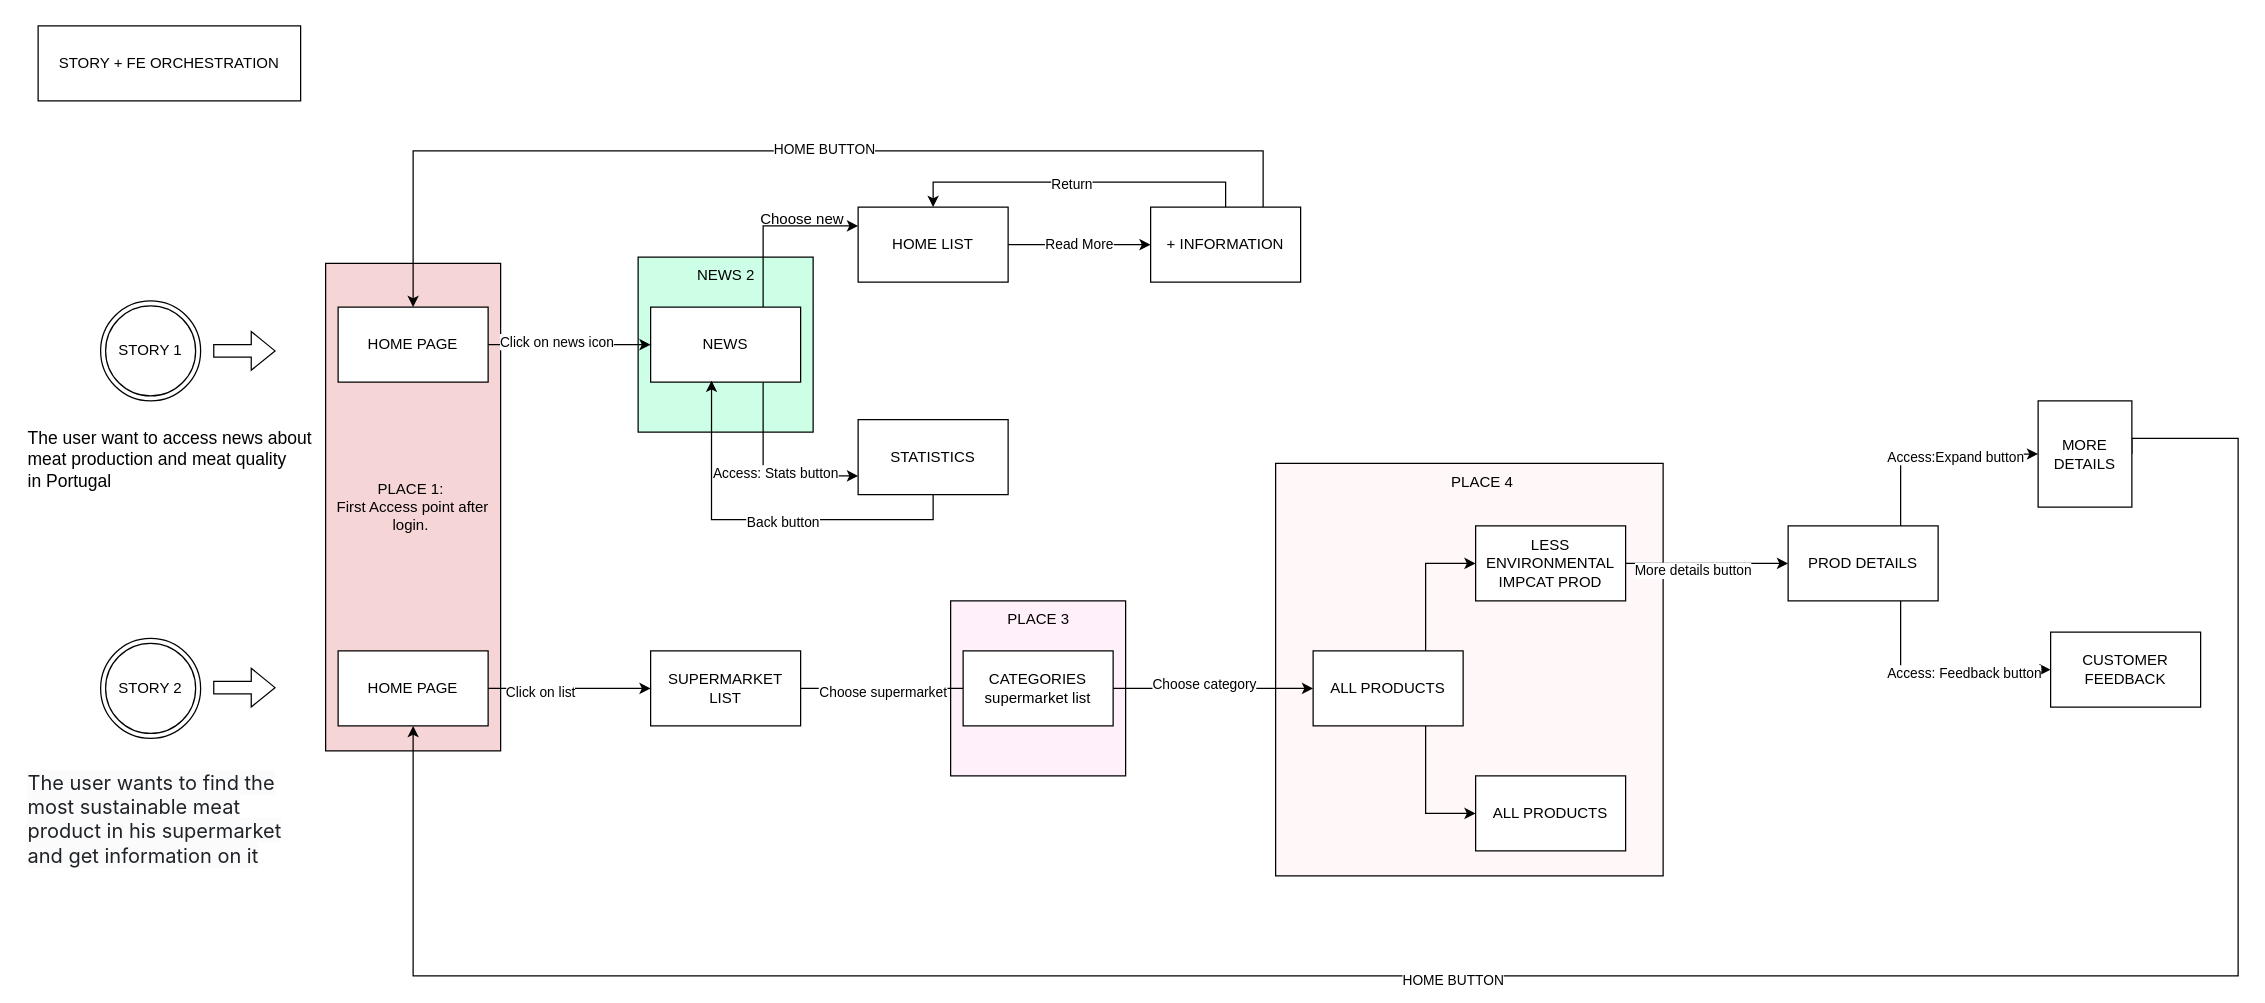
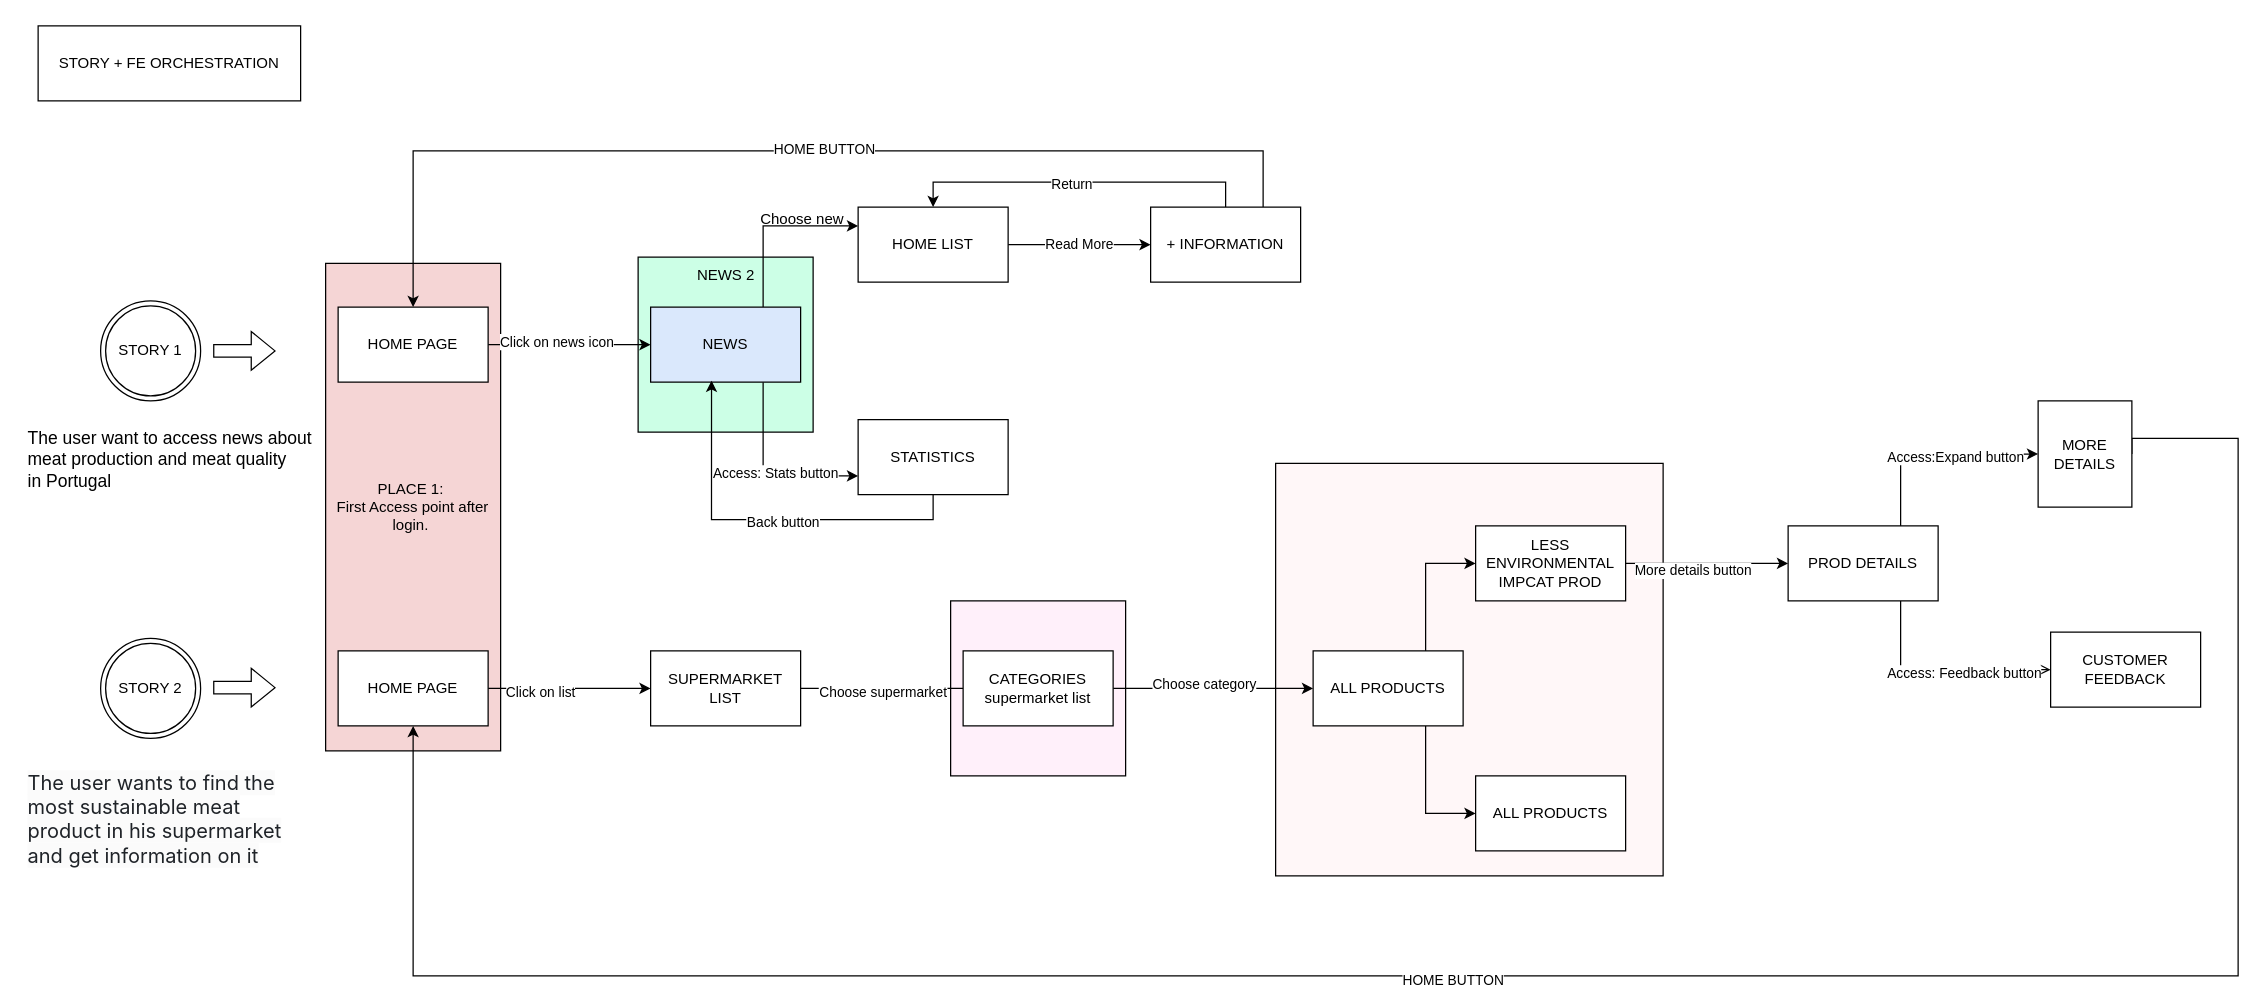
  <mxCell id="0" />
  <mxCell id="1" parent="0" />
  <mxCell id="2" value="" style="rounded=0;whiteSpace=wrap;html=1;fillColor=#FFF7F8;" vertex="1" parent="1"><mxGeometry x="1020" y="370" width="310" height="330" as="geometry" /></mxCell>
  <mxCell id="3" value="" style="rounded=0;whiteSpace=wrap;html=1;fillColor=#FFF0FA;" vertex="1" parent="1"><mxGeometry x="760" y="480" width="140" height="140" as="geometry" /></mxCell>
  <mxCell id="4" value="" style="rounded=0;whiteSpace=wrap;html=1;fillColor=#CCFFE6;" vertex="1" parent="1"><mxGeometry x="510" y="205" width="140" height="140" as="geometry" /></mxCell>
  <mxCell id="5" value="PLACE 1:&amp;nbsp;&lt;div&gt;First Access point after login.&amp;nbsp;&lt;/div&gt;" style="rounded=0;whiteSpace=wrap;html=1;fillColor=#F5D5D5;" vertex="1" parent="1"><mxGeometry x="260" y="210" width="140" height="390" as="geometry" /></mxCell>
  <mxCell id="6" value="STORY 1" style="ellipse;shape=doubleEllipse;whiteSpace=wrap;html=1;aspect=fixed;" vertex="1" parent="1"><mxGeometry x="80" y="240" width="80" height="80" as="geometry" /></mxCell>
  <mxCell id="7" value="STORY 2" style="ellipse;shape=doubleEllipse;whiteSpace=wrap;html=1;aspect=fixed;" vertex="1" parent="1"><mxGeometry x="80" y="510" width="80" height="80" as="geometry" /></mxCell>
  <mxCell id="8" value="" style="shape=flexArrow;endArrow=classic;html=1;rounded=0;" edge="1" parent="1"><mxGeometry width="50" height="50" relative="1" as="geometry"><mxPoint x="170" y="280" as="sourcePoint" /><mxPoint x="220" y="280" as="targetPoint" /></mxGeometry></mxCell>
  <mxCell id="9" style="edgeStyle=orthogonalEdgeStyle;rounded=0;orthogonalLoop=1;jettySize=auto;html=1;exitX=0.75;exitY=0;exitDx=0;exitDy=0;entryX=0;entryY=0.25;entryDx=0;entryDy=0;" edge="1" parent="1" source="12" target="14"><mxGeometry relative="1" as="geometry" /></mxCell>
  <mxCell id="10" style="edgeStyle=orthogonalEdgeStyle;rounded=0;orthogonalLoop=1;jettySize=auto;html=1;exitX=0.75;exitY=1;exitDx=0;exitDy=0;entryX=0;entryY=0.75;entryDx=0;entryDy=0;" edge="1" parent="1" source="12" target="15"><mxGeometry relative="1" as="geometry" /></mxCell>
  <mxCell id="11" value="Access: Stats button" style="edgeLabel;html=1;align=center;verticalAlign=middle;resizable=0;points=[];" vertex="1" connectable="0" parent="10"><mxGeometry x="0.116" y="3" relative="1" as="geometry"><mxPoint as="offset" /></mxGeometry></mxCell>
- <mxCell id="12" value="NEWS" style="rounded=0;whiteSpace=wrap;html=1;" vertex="1" parent="1"><mxGeometry x="520" y="245" width="120" height="60" as="geometry" /></mxCell>
+ <mxCell id="12" value="NEWS" style="rounded=0;whiteSpace=wrap;html=1;fillColor=#dae8fc;" vertex="1" parent="1"><mxGeometry x="520" y="245" width="120" height="60" as="geometry" /></mxCell>
  <mxCell id="13" value="Read More" style="edgeStyle=orthogonalEdgeStyle;rounded=0;orthogonalLoop=1;jettySize=auto;html=1;exitX=1;exitY=0.5;exitDx=0;exitDy=0;entryX=0;entryY=0.5;entryDx=0;entryDy=0;" edge="1" parent="1" source="14" target="27"><mxGeometry relative="1" as="geometry" /></mxCell>
  <mxCell id="14" value="HOME LIST" style="rounded=0;whiteSpace=wrap;html=1;" vertex="1" parent="1"><mxGeometry x="686" y="165" width="120" height="60" as="geometry" /></mxCell>
  <mxCell id="15" value="STATISTICS" style="rounded=0;whiteSpace=wrap;html=1;" vertex="1" parent="1"><mxGeometry x="686" y="335" width="120" height="60" as="geometry" /></mxCell>
  <mxCell id="16" style="edgeStyle=orthogonalEdgeStyle;rounded=0;orthogonalLoop=1;jettySize=auto;html=1;exitX=1;exitY=0.5;exitDx=0;exitDy=0;" edge="1" parent="1" source="18" target="12"><mxGeometry relative="1" as="geometry" /></mxCell>
  <mxCell id="17" value="Click on news icon" style="edgeLabel;html=1;align=center;verticalAlign=middle;resizable=0;points=[];" vertex="1" connectable="0" parent="16"><mxGeometry x="-0.188" y="3" relative="1" as="geometry"><mxPoint x="1" as="offset" /></mxGeometry></mxCell>
  <mxCell id="18" value="HOME PAGE" style="rounded=0;whiteSpace=wrap;html=1;" vertex="1" parent="1"><mxGeometry x="270" y="245" width="120" height="60" as="geometry" /></mxCell>
  <mxCell id="19" style="edgeStyle=orthogonalEdgeStyle;rounded=0;orthogonalLoop=1;jettySize=auto;html=1;exitX=1;exitY=0.5;exitDx=0;exitDy=0;entryX=0;entryY=0.5;entryDx=0;entryDy=0;" edge="1" parent="1" source="21" target="34"><mxGeometry relative="1" as="geometry" /></mxCell>
  <mxCell id="20" value="Click on list" style="edgeLabel;html=1;align=center;verticalAlign=middle;resizable=0;points=[];" vertex="1" connectable="0" parent="19"><mxGeometry x="-0.369" y="-2" relative="1" as="geometry"><mxPoint as="offset" /></mxGeometry></mxCell>
  <mxCell id="21" value="HOME PAGE" style="rounded=0;whiteSpace=wrap;html=1;" vertex="1" parent="1"><mxGeometry x="270" y="520" width="120" height="60" as="geometry" /></mxCell>
  <mxCell id="22" value="" style="shape=flexArrow;endArrow=classic;html=1;rounded=0;" edge="1" parent="1"><mxGeometry width="50" height="50" relative="1" as="geometry"><mxPoint x="170" y="549.41" as="sourcePoint" /><mxPoint x="220" y="549.41" as="targetPoint" /></mxGeometry></mxCell>
  <mxCell id="23" style="edgeStyle=orthogonalEdgeStyle;rounded=0;orthogonalLoop=1;jettySize=auto;html=1;exitX=0.5;exitY=0;exitDx=0;exitDy=0;entryX=0.5;entryY=0;entryDx=0;entryDy=0;" edge="1" parent="1" source="27" target="14"><mxGeometry relative="1" as="geometry" /></mxCell>
  <mxCell id="24" value="Return" style="edgeLabel;html=1;align=center;verticalAlign=middle;resizable=0;points=[];" vertex="1" connectable="0" parent="23"><mxGeometry x="0.051" y="1" relative="1" as="geometry"><mxPoint as="offset" /></mxGeometry></mxCell>
  <mxCell id="25" style="edgeStyle=orthogonalEdgeStyle;rounded=0;orthogonalLoop=1;jettySize=auto;html=1;exitX=0.75;exitY=0;exitDx=0;exitDy=0;entryX=0.5;entryY=0;entryDx=0;entryDy=0;" edge="1" parent="1" source="27" target="18"><mxGeometry relative="1" as="geometry"><Array as="points"><mxPoint x="1010" y="120" /><mxPoint x="330" y="120" /></Array></mxGeometry></mxCell>
  <mxCell id="26" value="HOME BUTTON" style="edgeLabel;html=1;align=center;verticalAlign=middle;resizable=0;points=[];" vertex="1" connectable="0" parent="25"><mxGeometry x="-0.068" y="-2" relative="1" as="geometry"><mxPoint x="-1" as="offset" /></mxGeometry></mxCell>
  <mxCell id="27" value="+ INFORMATION" style="rounded=0;whiteSpace=wrap;html=1;" vertex="1" parent="1"><mxGeometry x="920" y="165" width="120" height="60" as="geometry" /></mxCell>
  <mxCell id="28" value="NEWS 2" style="text;html=1;align=center;verticalAlign=middle;resizable=0;points=[];autosize=1;strokeColor=none;fillColor=none;" vertex="1" parent="1"><mxGeometry x="545" y="205" width="70" height="30" as="geometry" /></mxCell>
  <mxCell id="29" value="Choose new" style="text;html=1;align=center;verticalAlign=middle;resizable=0;points=[];autosize=1;strokeColor=none;fillColor=none;" vertex="1" parent="1"><mxGeometry x="596" y="160" width="90" height="30" as="geometry" /></mxCell>
  <mxCell id="30" style="edgeStyle=orthogonalEdgeStyle;rounded=0;orthogonalLoop=1;jettySize=auto;html=1;exitX=0.5;exitY=1;exitDx=0;exitDy=0;entryX=0.406;entryY=0.981;entryDx=0;entryDy=0;entryPerimeter=0;" edge="1" parent="1" source="15" target="12"><mxGeometry relative="1" as="geometry" /></mxCell>
  <mxCell id="31" value="Back button" style="edgeLabel;html=1;align=center;verticalAlign=middle;resizable=0;points=[];" vertex="1" connectable="0" parent="30"><mxGeometry x="-0.086" y="1" relative="1" as="geometry"><mxPoint as="offset" /></mxGeometry></mxCell>
  <mxCell id="32" style="edgeStyle=orthogonalEdgeStyle;rounded=0;orthogonalLoop=1;jettySize=auto;html=1;exitX=1;exitY=0.5;exitDx=0;exitDy=0;endArrow=none;" edge="1" parent="1" source="34" target="37"><mxGeometry relative="1" as="geometry" /></mxCell>
  <mxCell id="33" value="Choose supermarket" style="edgeLabel;html=1;align=center;verticalAlign=middle;resizable=0;points=[];" vertex="1" connectable="0" parent="32"><mxGeometry x="0.0" y="-2" relative="1" as="geometry"><mxPoint as="offset" /></mxGeometry></mxCell>
  <mxCell id="34" value="SUPERMARKET LIST" style="rounded=0;whiteSpace=wrap;html=1;" vertex="1" parent="1"><mxGeometry x="520" y="520" width="120" height="60" as="geometry" /></mxCell>
  <mxCell id="35" style="edgeStyle=orthogonalEdgeStyle;rounded=0;orthogonalLoop=1;jettySize=auto;html=1;exitX=1;exitY=0.5;exitDx=0;exitDy=0;entryX=0;entryY=0.5;entryDx=0;entryDy=0;" edge="1" parent="1" source="37" target="42"><mxGeometry relative="1" as="geometry" /></mxCell>
  <mxCell id="36" value="Choose category" style="edgeLabel;html=1;align=center;verticalAlign=middle;resizable=0;points=[];" vertex="1" connectable="0" parent="35"><mxGeometry x="-0.095" y="4" relative="1" as="geometry"><mxPoint as="offset" /></mxGeometry></mxCell>
  <mxCell id="37" value="CATEGORIES&lt;div&gt;supermarket list&lt;/div&gt;" style="rounded=0;whiteSpace=wrap;html=1;" vertex="1" parent="1"><mxGeometry x="770" y="520" width="120" height="60" as="geometry" /></mxCell>
- <mxCell id="38" value="PLACE 3" style="text;html=1;align=center;verticalAlign=middle;resizable=0;points=[];autosize=1;strokeColor=none;fillColor=none;" vertex="1" parent="1"><mxGeometry x="795" y="480" width="70" height="30" as="geometry" /></mxCell>
  <mxCell id="39" style="edgeStyle=orthogonalEdgeStyle;rounded=0;orthogonalLoop=1;jettySize=auto;html=1;exitX=0.75;exitY=0;exitDx=0;exitDy=0;entryX=0;entryY=0.5;entryDx=0;entryDy=0;" edge="1" parent="1" source="42" target="46"><mxGeometry relative="1" as="geometry" /></mxCell>
  <mxCell id="40" value="&lt;div&gt;&lt;br&gt;&lt;/div&gt;&lt;div&gt;&lt;br&gt;&lt;/div&gt;" style="edgeLabel;html=1;align=center;verticalAlign=middle;resizable=0;points=[];" vertex="1" connectable="0" parent="39"><mxGeometry x="-0.385" y="3" relative="1" as="geometry"><mxPoint as="offset" /></mxGeometry></mxCell>
  <mxCell id="41" style="edgeStyle=orthogonalEdgeStyle;rounded=0;orthogonalLoop=1;jettySize=auto;html=1;exitX=0.75;exitY=1;exitDx=0;exitDy=0;entryX=0;entryY=0.5;entryDx=0;entryDy=0;" edge="1" parent="1" source="42" target="47"><mxGeometry relative="1" as="geometry" /></mxCell>
  <mxCell id="42" value="ALL PRODUCTS" style="rounded=0;whiteSpace=wrap;html=1;" vertex="1" parent="1"><mxGeometry x="1050" y="520" width="120" height="60" as="geometry" /></mxCell>
  <mxCell id="43" style="edgeStyle=orthogonalEdgeStyle;rounded=0;orthogonalLoop=1;jettySize=auto;html=1;exitX=0.5;exitY=1;exitDx=0;exitDy=0;" edge="1" parent="1" source="42" target="42"><mxGeometry relative="1" as="geometry" /></mxCell>
  <mxCell id="44" style="edgeStyle=orthogonalEdgeStyle;rounded=0;orthogonalLoop=1;jettySize=auto;html=1;exitX=1;exitY=0.5;exitDx=0;exitDy=0;entryX=0;entryY=0.5;entryDx=0;entryDy=0;" edge="1" parent="1" source="46" target="53"><mxGeometry relative="1" as="geometry" /></mxCell>
  <mxCell id="45" value="More details button" style="edgeLabel;html=1;align=center;verticalAlign=middle;resizable=0;points=[];" vertex="1" connectable="0" parent="44"><mxGeometry x="-0.188" y="-5" relative="1" as="geometry"><mxPoint as="offset" /></mxGeometry></mxCell>
  <mxCell id="46" value="LESS ENVIRONMENTAL IMPCAT PROD" style="rounded=0;whiteSpace=wrap;html=1;" vertex="1" parent="1"><mxGeometry x="1180" y="420" width="120" height="60" as="geometry" /></mxCell>
  <mxCell id="47" value="ALL PRODUCTS" style="rounded=0;whiteSpace=wrap;html=1;" vertex="1" parent="1"><mxGeometry x="1180" y="620" width="120" height="60" as="geometry" /></mxCell>
- <mxCell id="48" value="PLACE 4" style="text;html=1;align=center;verticalAlign=middle;resizable=0;points=[];autosize=1;strokeColor=none;fillColor=none;" vertex="1" parent="1"><mxGeometry x="1150" y="370" width="70" height="30" as="geometry" /></mxCell>
  <mxCell id="49" style="edgeStyle=orthogonalEdgeStyle;rounded=0;orthogonalLoop=1;jettySize=auto;html=1;exitX=0.75;exitY=0;exitDx=0;exitDy=0;entryX=0;entryY=0.5;entryDx=0;entryDy=0;" edge="1" parent="1" source="53" target="56"><mxGeometry relative="1" as="geometry" /></mxCell>
  <mxCell id="50" value="Access:Expand button" style="edgeLabel;html=1;align=center;verticalAlign=middle;resizable=0;points=[];" vertex="1" connectable="0" parent="49"><mxGeometry x="0.2" y="-2" relative="1" as="geometry"><mxPoint as="offset" /></mxGeometry></mxCell>
- <mxCell id="51" style="edgeStyle=orthogonalEdgeStyle;rounded=0;orthogonalLoop=1;jettySize=auto;html=1;exitX=0.75;exitY=1;exitDx=0;exitDy=0;entryX=0;entryY=0.5;entryDx=0;entryDy=0;" edge="1" parent="1" source="53" target="57"><mxGeometry relative="1" as="geometry" /></mxCell>
+ <mxCell id="51" style="edgeStyle=orthogonalEdgeStyle;rounded=0;orthogonalLoop=1;jettySize=auto;html=1;exitX=0.75;exitY=1;exitDx=0;exitDy=0;entryX=0;entryY=0.5;entryDx=0;entryDy=0;endArrow=open;" edge="1" parent="1" source="53" target="57"><mxGeometry relative="1" as="geometry" /></mxCell>
  <mxCell id="52" value="Access: Feedback button" style="edgeLabel;html=1;align=center;verticalAlign=middle;resizable=0;points=[];" vertex="1" connectable="0" parent="51"><mxGeometry x="0.204" y="-2" relative="1" as="geometry"><mxPoint as="offset" /></mxGeometry></mxCell>
  <mxCell id="53" value="PROD DETAILS" style="rounded=0;whiteSpace=wrap;html=1;" vertex="1" parent="1"><mxGeometry x="1430" y="420" width="120" height="60" as="geometry" /></mxCell>
  <mxCell id="54" style="edgeStyle=orthogonalEdgeStyle;rounded=0;orthogonalLoop=1;jettySize=auto;html=1;exitX=1;exitY=0.5;exitDx=0;exitDy=0;entryX=0.5;entryY=1;entryDx=0;entryDy=0;" edge="1" parent="1" source="56" target="21"><mxGeometry relative="1" as="geometry"><Array as="points"><mxPoint x="1790" y="350" /><mxPoint x="1790" y="780" /><mxPoint x="330" y="780" /></Array></mxGeometry></mxCell>
  <mxCell id="55" value="HOME BUTTON" style="edgeLabel;html=1;align=center;verticalAlign=middle;resizable=0;points=[];" vertex="1" connectable="0" parent="54"><mxGeometry x="0.057" y="3" relative="1" as="geometry"><mxPoint as="offset" /></mxGeometry></mxCell>
  <mxCell id="56" value="MORE DETAILS" style="rounded=0;whiteSpace=wrap;html=1;" vertex="1" parent="1"><mxGeometry x="1630" y="320" width="75" height="85" as="geometry" /></mxCell>
  <mxCell id="57" value="CUSTOMER FEEDBACK" style="rounded=0;whiteSpace=wrap;html=1;" vertex="1" parent="1"><mxGeometry x="1640" y="505" width="120" height="60" as="geometry" /></mxCell>
  <mxCell id="58" value="&lt;span style=&quot;caret-color: rgb(31, 35, 40); color: rgb(31, 35, 40); font-family: -apple-system, BlinkMacSystemFont, &amp;quot;Segoe UI&amp;quot;, &amp;quot;Noto Sans&amp;quot;, Helvetica, Arial, sans-serif, &amp;quot;Apple Color Emoji&amp;quot;, &amp;quot;Segoe UI Emoji&amp;quot;; font-size: 16px; font-style: normal; font-variant-caps: normal; font-weight: 400; letter-spacing: normal; orphans: auto; text-align: left; text-indent: 0px; text-transform: none; white-space: normal; widows: auto; word-spacing: 0px; -webkit-text-size-adjust: auto; -webkit-text-stroke-width: 0px; background-color: rgb(251, 251, 251); text-decoration: none; display: inline !important; float: none;&quot;&gt;The user wants to find the most sustainable meat product in his supermarket and get information on it&lt;/span&gt;" style="text;whiteSpace=wrap;html=1;" vertex="1" parent="1"><mxGeometry x="20" y="610" width="230" height="60" as="geometry" /></mxCell>
  <mxCell id="59" style="edgeStyle=orthogonalEdgeStyle;rounded=0;orthogonalLoop=1;jettySize=auto;html=1;exitX=0.5;exitY=1;exitDx=0;exitDy=0;" edge="1" parent="1"><mxGeometry relative="1" as="geometry"><mxPoint x="110" y="380" as="sourcePoint" /><mxPoint x="110" y="380" as="targetPoint" /></mxGeometry></mxCell>
  <mxCell id="60" value="&lt;div style=&quot;font-size: 12.0px; white-space: nowrap;&quot;&gt;&lt;span style=&quot;font-size: 14px;&quot;&gt;The user want to access news about&lt;/span&gt;&lt;/div&gt;&lt;div style=&quot;font-size: 12.0px; white-space: nowrap;&quot;&gt;&lt;span style=&quot;font-size: 14px;&quot;&gt;meat production&amp;nbsp;&lt;/span&gt;&lt;span style=&quot;font-size: 14px;&quot;&gt;and meat quality&amp;nbsp;&lt;/span&gt;&lt;/div&gt;&lt;div style=&quot;font-size: 12.0px; white-space: nowrap;&quot;&gt;&lt;span style=&quot;font-size: 14px;&quot;&gt;in Portugal&lt;/span&gt;&lt;/div&gt;" style="text;whiteSpace=wrap;html=1;" vertex="1" parent="1"><mxGeometry x="20" y="335" width="230" height="60" as="geometry" /></mxCell>
  <mxCell id="61" value="STORY + FE ORCHESTRATION" style="whiteSpace=wrap;html=1;" vertex="1" parent="1"><mxGeometry x="30" y="20" width="210" height="60" as="geometry" /></mxCell>
